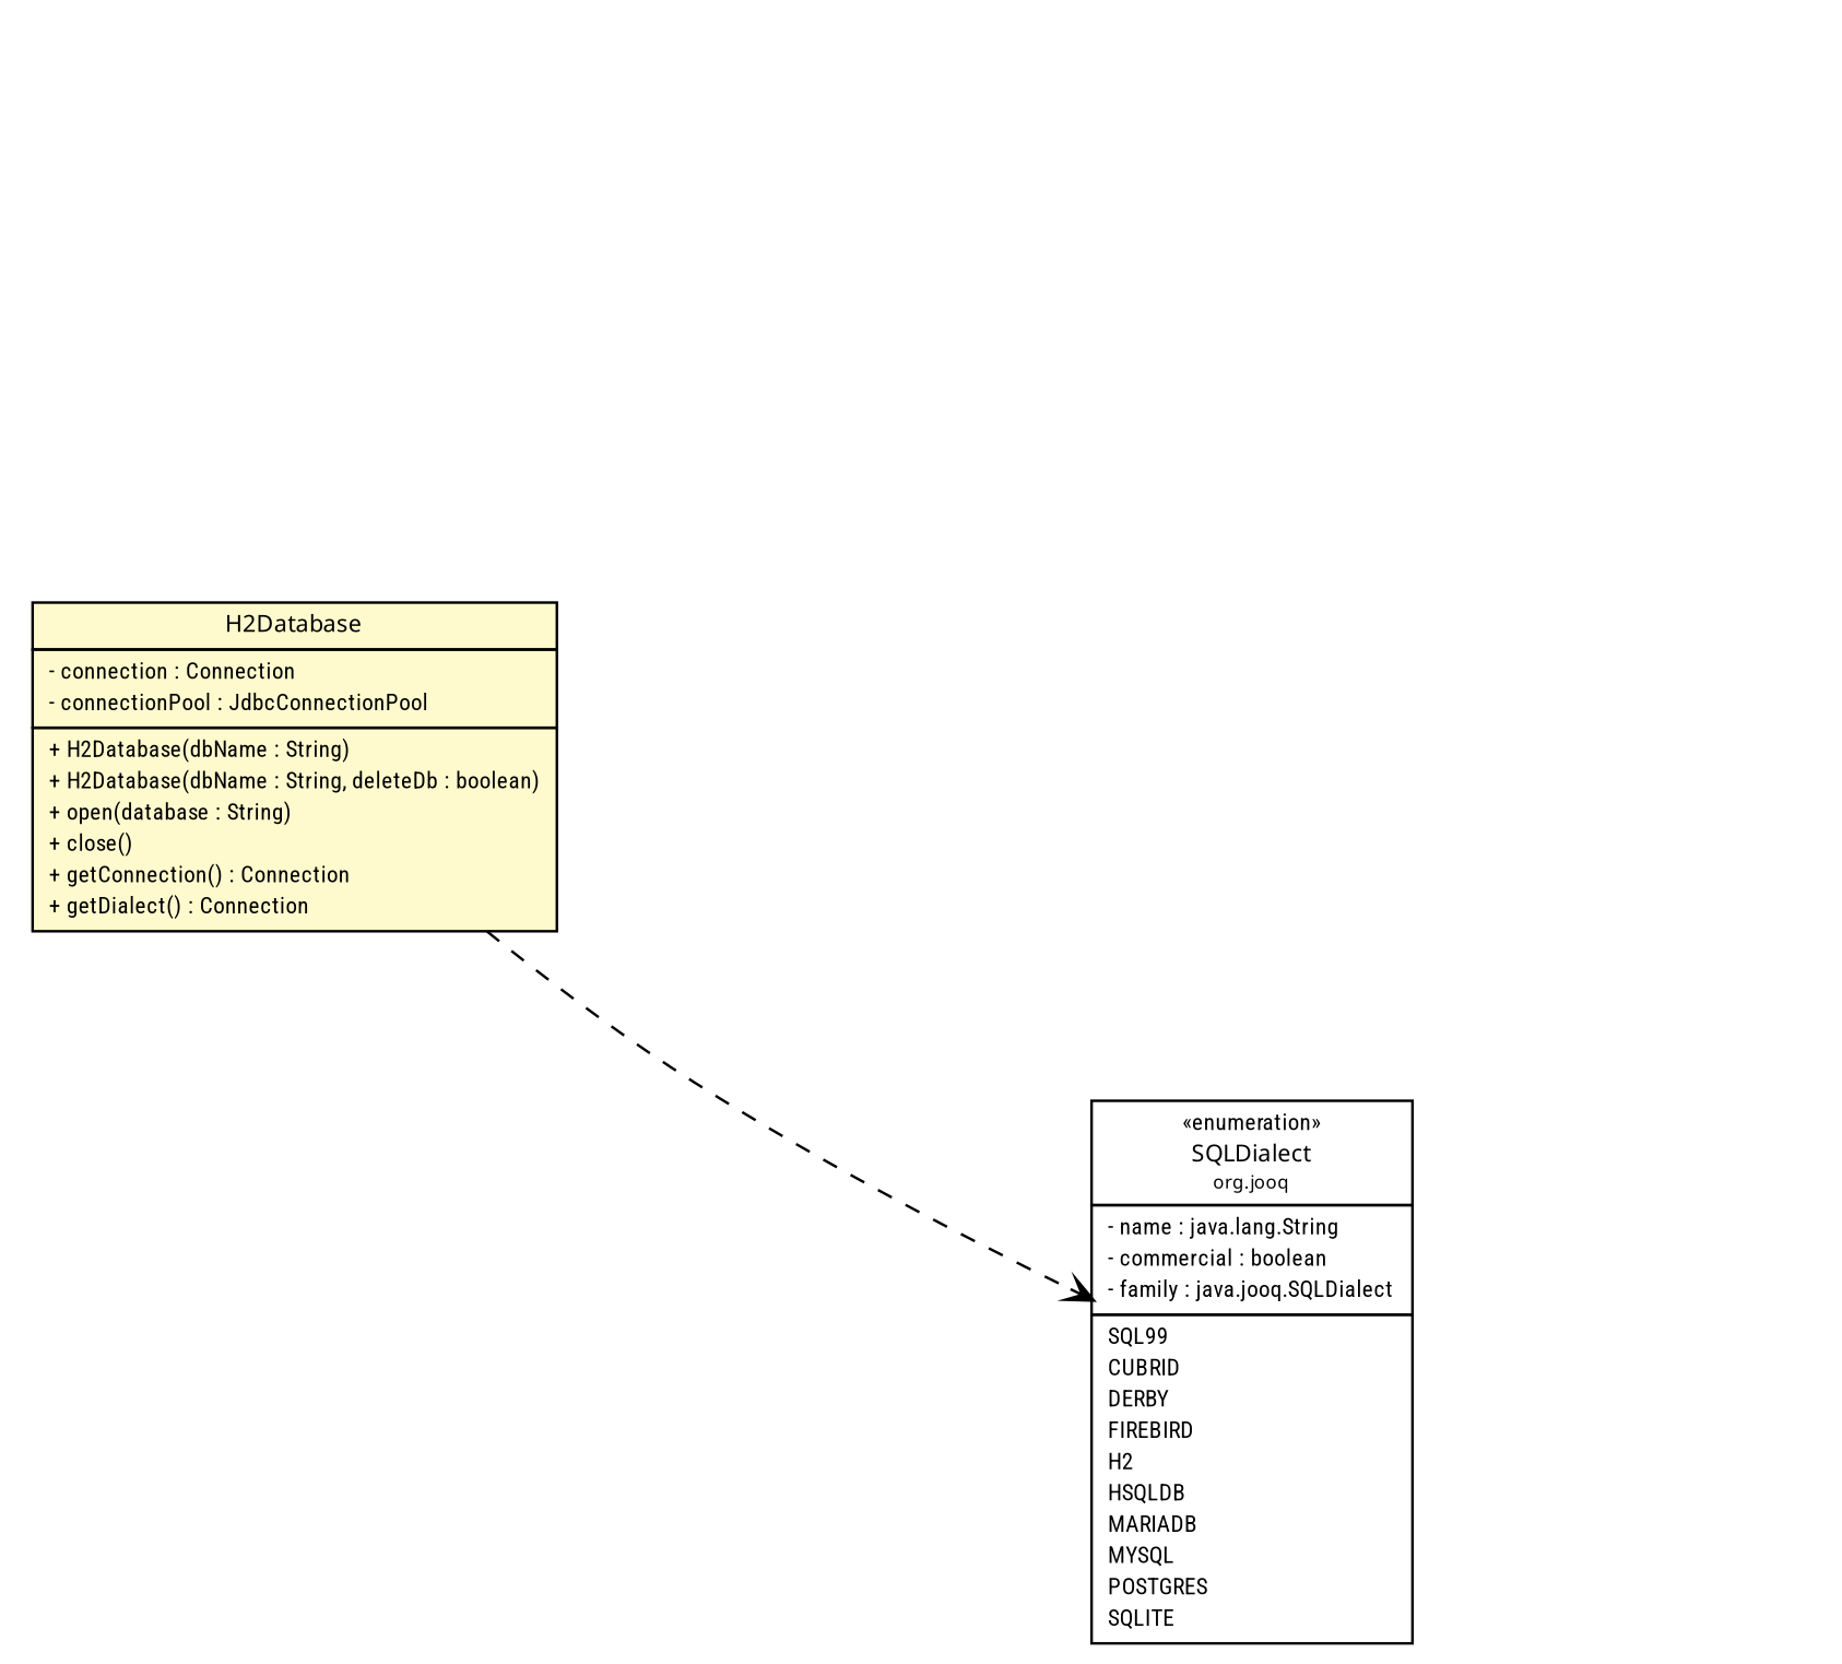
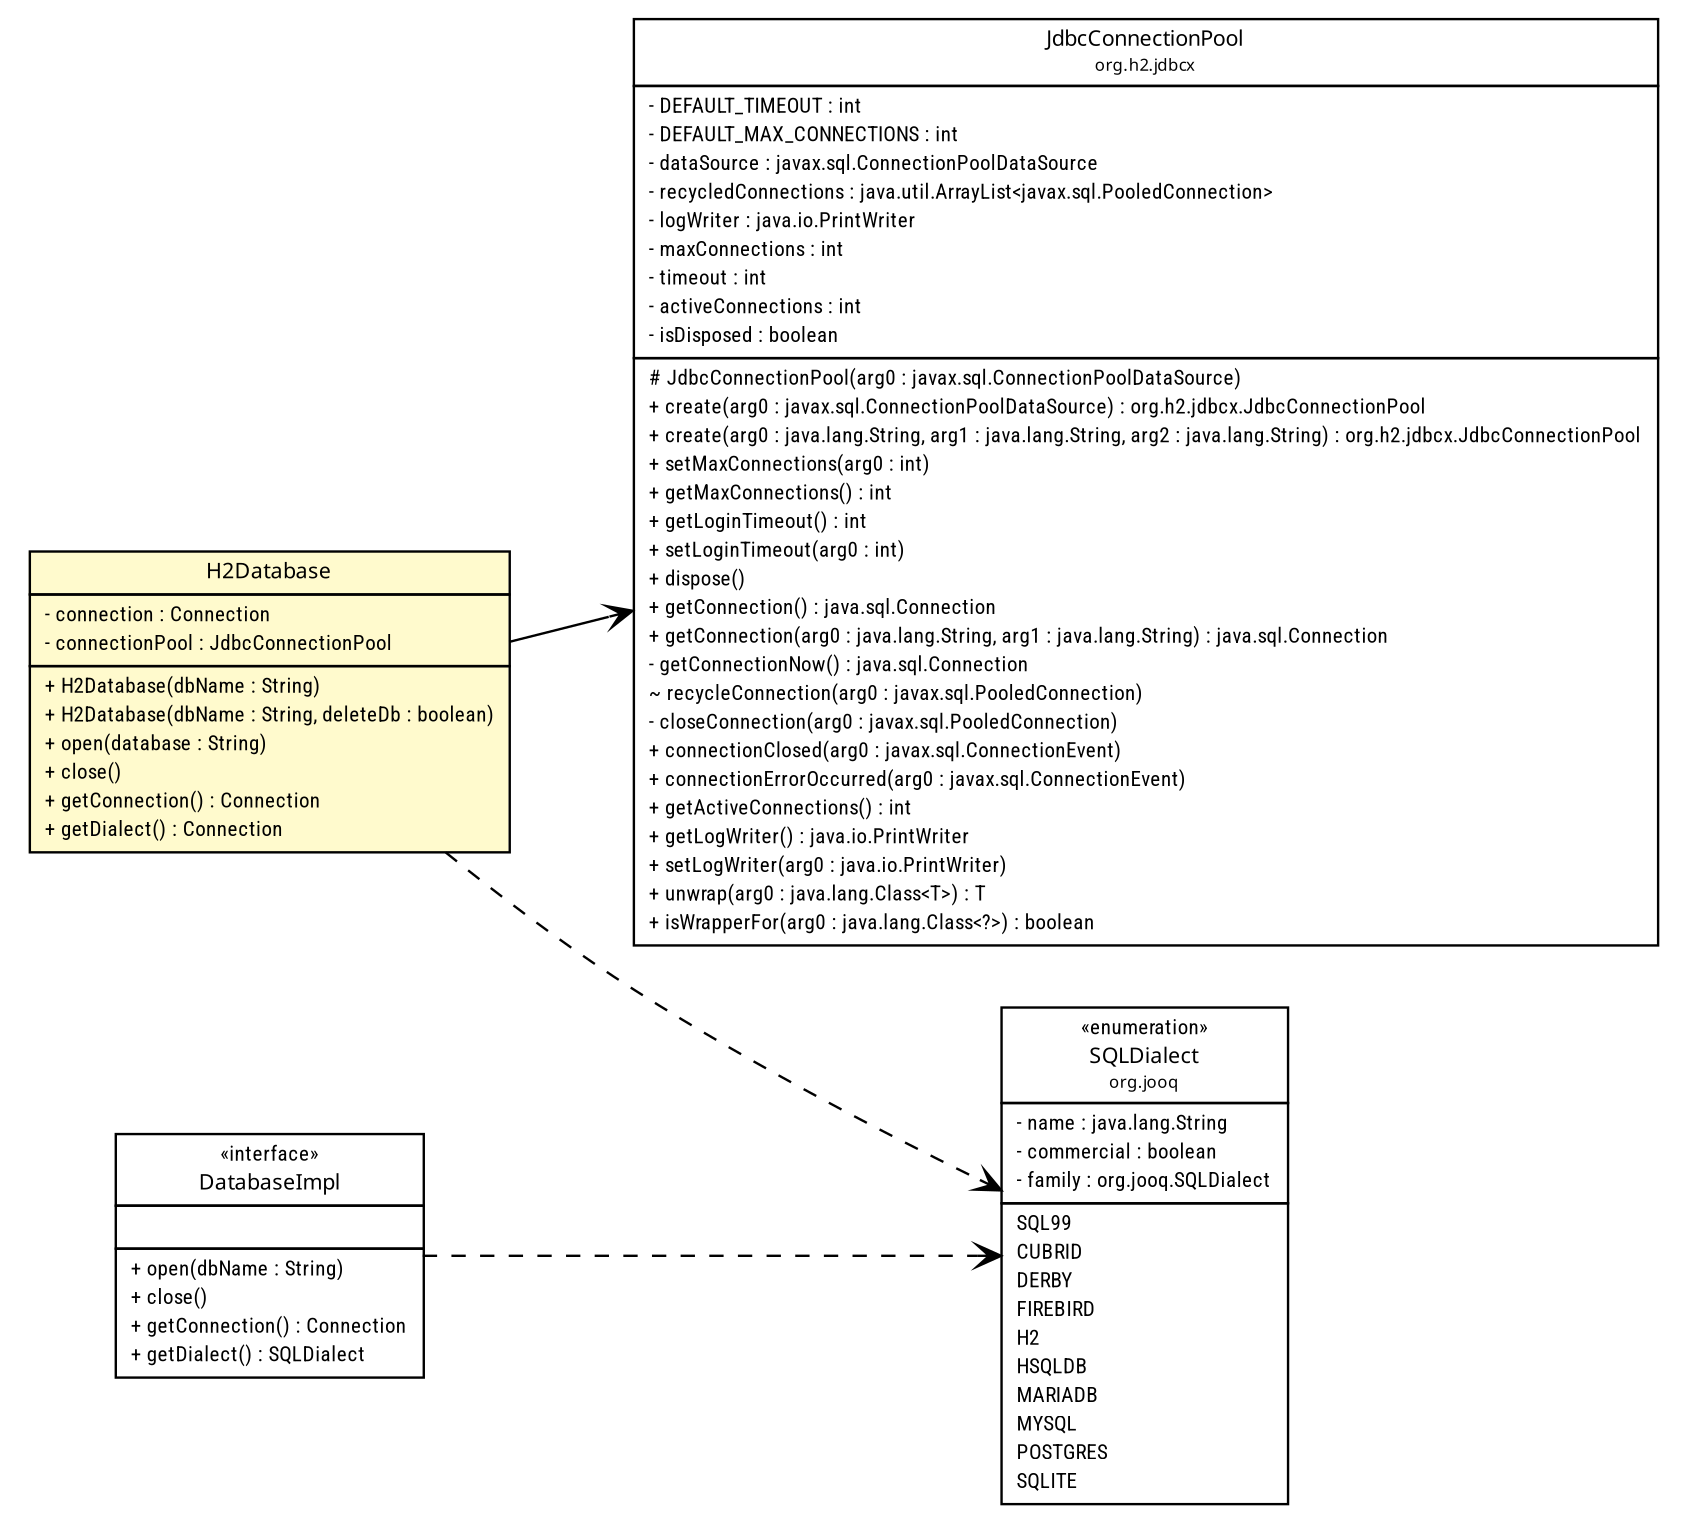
  digraph {
    fontname="Roboto Condensed"
    nodesep=0.25
    rankdir=LR
    ranksep=0.5
    node [fontcolor=black fontname="Roboto Condensed" fontsize=9.0 shape=plaintext]
    edge [arrowhead=open color=black fontcolor=black fontname="Roboto Condensed" fontsize=10.0 headport=p labelfontname="Trebuchet MS" labelfontsize=10 tailport=p style=dashed]
    n1 [label=<<table title="broadwick.data.H2Database" border="0" cellborder="1" cellspacing="0" cellpadding="2" port="p" bgcolor="lemonChiffon" href="./H2Database.html"> 		<tr><td><table border="0" cellspacing="0" cellpadding="1"> <tr><td align="center" balign="center"><font face="Trebuchet MS"> H2Database </font></td></tr> 		</table></td></tr> 		<tr><td><table border="0" cellspacing="0" cellpadding="1"> <tr><td align="left" balign="left"> - connection : Connection </td></tr> <tr><td align="left" balign="left"> - connectionPool : JdbcConnectionPool </td></tr> 		</table></td></tr> 		<tr><td><table border="0" cellspacing="0" cellpadding="1"> <tr><td align="left" balign="left"> + H2Database(dbName : String) </td></tr> <tr><td align="left" balign="left"> + H2Database(dbName : String, deleteDb : boolean) </td></tr> <tr><td align="left" balign="left"> + open(database : String) </td></tr> <tr><td align="left" balign="left"> + close() </td></tr> <tr><td align="left" balign="left"> + getConnection() : Connection </td></tr> <tr><td align="left" balign="left"> + getDialect() : Connection </td></tr> 		</table></td></tr> 		</table>>]
-   n3 [label=<<table title="org.jooq.SQLDialect" border="0" cellborder="1" cellspacing="0" cellpadding="2" port="p" href="http://java.sun.com/j2se/1.4.2/docs/api/org/jooq/SQLDialect.html"> 		<tr><td><table border="0" cellspacing="0" cellpadding="1"> <tr><td align="center" balign="center"> &#171;enumeration&#187; </td></tr> <tr><td align="center" balign="center"><font face="Trebuchet MS"> SQLDialect </font></td></tr> <tr><td align="center" balign="center"><font face="Trebuchet MS" point-size="7.0"> org.jooq </font></td></tr> 		</table></td></tr> 		<tr><td><table border="0" cellspacing="0" cellpadding="1"> <tr><td align="left" balign="left"> - name : java.lang.String </td></tr> <tr><td align="left" balign="left"> - commercial : boolean </td></tr> <tr><td align="left" balign="left"> - family : java.jooq.SQLDialect </td></tr> 		</table></td></tr> 		<tr><td><table border="0" cellspacing="0" cellpadding="1"> <tr><td align="left" balign="left"> SQL99 </td></tr> <tr><td align="left" balign="left"> CUBRID </td></tr> <tr><td align="left" balign="left"> DERBY </td></tr> <tr><td align="left" balign="left"> FIREBIRD </td></tr> <tr><td align="left" balign="left"> H2 </td></tr> <tr><td align="left" balign="left"> HSQLDB </td></tr> <tr><td align="left" balign="left"> MARIADB </td></tr> <tr><td align="left" balign="left"> MYSQL </td></tr> <tr><td align="left" balign="left"> POSTGRES </td></tr> <tr><td align="left" balign="left"> SQLITE </td></tr> 		</table></td></tr> 		</table>>]
+   n2 [label=<<table title="org.h2.jdbcx.JdbcConnectionPool" border="0" cellborder="1" cellspacing="0" cellpadding="2" port="p" href="http://java.sun.com/j2se/1.4.2/docs/api/org/h2/jdbcx/JdbcConnectionPool.html"> 		<tr><td><table border="0" cellspacing="0" cellpadding="1"> <tr><td align="center" balign="center"><font face="Trebuchet MS"> JdbcConnectionPool </font></td></tr> <tr><td align="center" balign="center"><font face="Trebuchet MS" point-size="7.0"> org.h2.jdbcx </font></td></tr> 		</table></td></tr> 		<tr><td><table border="0" cellspacing="0" cellpadding="1"> <tr><td align="left" balign="left"> - DEFAULT_TIMEOUT : int </td></tr> <tr><td align="left" balign="left"> - DEFAULT_MAX_CONNECTIONS : int </td></tr> <tr><td align="left" balign="left"> - dataSource : javax.sql.ConnectionPoolDataSource </td></tr> <tr><td align="left" balign="left"> - recycledConnections : java.util.ArrayList&lt;javax.sql.PooledConnection&gt; </td></tr> <tr><td align="left" balign="left"> - logWriter : java.io.PrintWriter </td></tr> <tr><td align="left" balign="left"> - maxConnections : int </td></tr> <tr><td align="left" balign="left"> - timeout : int </td></tr> <tr><td align="left" balign="left"> - activeConnections : int </td></tr> <tr><td align="left" balign="left"> - isDisposed : boolean </td></tr> 		</table></td></tr> 		<tr><td><table border="0" cellspacing="0" cellpadding="1"> <tr><td align="left" balign="left"> # JdbcConnectionPool(arg0 : javax.sql.ConnectionPoolDataSource) </td></tr> <tr><td align="left" balign="left"> + create(arg0 : javax.sql.ConnectionPoolDataSource) : org.h2.jdbcx.JdbcConnectionPool </td></tr> <tr><td align="left" balign="left"> + create(arg0 : java.lang.String, arg1 : java.lang.String, arg2 : java.lang.String) : org.h2.jdbcx.JdbcConnectionPool </td></tr> <tr><td align="left" balign="left"> + setMaxConnections(arg0 : int) </td></tr> <tr><td align="left" balign="left"> + getMaxConnections() : int </td></tr> <tr><td align="left" balign="left"> + getLoginTimeout() : int </td></tr> <tr><td align="left" balign="left"> + setLoginTimeout(arg0 : int) </td></tr> <tr><td align="left" balign="left"> + dispose() </td></tr> <tr><td align="left" balign="left"> + getConnection() : java.sql.Connection </td></tr> <tr><td align="left" balign="left"> + getConnection(arg0 : java.lang.String, arg1 : java.lang.String) : java.sql.Connection </td></tr> <tr><td align="left" balign="left"> - getConnectionNow() : java.sql.Connection </td></tr> <tr><td align="left" balign="left"> ~ recycleConnection(arg0 : javax.sql.PooledConnection) </td></tr> <tr><td align="left" balign="left"> - closeConnection(arg0 : javax.sql.PooledConnection) </td></tr> <tr><td align="left" balign="left"> + connectionClosed(arg0 : javax.sql.ConnectionEvent) </td></tr> <tr><td align="left" balign="left"> + connectionErrorOccurred(arg0 : javax.sql.ConnectionEvent) </td></tr> <tr><td align="left" balign="left"> + getActiveConnections() : int </td></tr> <tr><td align="left" balign="left"> + getLogWriter() : java.io.PrintWriter </td></tr> <tr><td align="left" balign="left"> + setLogWriter(arg0 : java.io.PrintWriter) </td></tr> <tr><td align="left" balign="left"> + unwrap(arg0 : java.lang.Class&lt;T&gt;) : T </td></tr> <tr><td align="left" balign="left"> + isWrapperFor(arg0 : java.lang.Class&lt;?&gt;) : boolean </td></tr> 		</table></td></tr> 		</table>>]
+   n3 [label=<<table title="org.jooq.SQLDialect" border="0" cellborder="1" cellspacing="0" cellpadding="2" port="p" href="http://java.sun.com/j2se/1.4.2/docs/api/org/jooq/SQLDialect.html"> 		<tr><td><table border="0" cellspacing="0" cellpadding="1"> <tr><td align="center" balign="center"> &#171;enumeration&#187; </td></tr> <tr><td align="center" balign="center"><font face="Trebuchet MS"> SQLDialect </font></td></tr> <tr><td align="center" balign="center"><font face="Trebuchet MS" point-size="7.0"> org.jooq </font></td></tr> 		</table></td></tr> 		<tr><td><table border="0" cellspacing="0" cellpadding="1"> <tr><td align="left" balign="left"> - name : java.lang.String </td></tr> <tr><td align="left" balign="left"> - commercial : boolean </td></tr> <tr><td align="left" balign="left"> - family : org.jooq.SQLDialect </td></tr> 		</table></td></tr> 		<tr><td><table border="0" cellspacing="0" cellpadding="1"> <tr><td align="left" balign="left"> SQL99 </td></tr> <tr><td align="left" balign="left"> CUBRID </td></tr> <tr><td align="left" balign="left"> DERBY </td></tr> <tr><td align="left" balign="left"> FIREBIRD </td></tr> <tr><td align="left" balign="left"> H2 </td></tr> <tr><td align="left" balign="left"> HSQLDB </td></tr> <tr><td align="left" balign="left"> MARIADB </td></tr> <tr><td align="left" balign="left"> MYSQL </td></tr> <tr><td align="left" balign="left"> POSTGRES </td></tr> <tr><td align="left" balign="left"> SQLITE </td></tr> 		</table></td></tr> 		</table>>]
+   n4 [label=<<table title="broadwick.data.DatabaseImpl" border="0" cellborder="1" cellspacing="0" cellpadding="2" port="p" href="./DatabaseImpl.html"> 		<tr><td><table border="0" cellspacing="0" cellpadding="1"> <tr><td align="center" balign="center"> &#171;interface&#187; </td></tr> <tr><td align="center" balign="center"><font face="Trebuchet MS"> DatabaseImpl </font></td></tr> 		</table></td></tr> 		<tr><td><table border="0" cellspacing="0" cellpadding="1"> <tr><td align="left" balign="left">  </td></tr> 		</table></td></tr> 		<tr><td><table border="0" cellspacing="0" cellpadding="1"> <tr><td align="left" balign="left"> + open(dbName : String) </td></tr> <tr><td align="left" balign="left"> + close() </td></tr> <tr><td align="left" balign="left"> + getConnection() : Connection </td></tr> <tr><td align="left" balign="left"> + getDialect() : SQLDialect </td></tr> 		</table></td></tr> 		</table>>]
+   n1 -> n2 [style=""]
    n1 -> n3
+   n4 -> n3
  }
